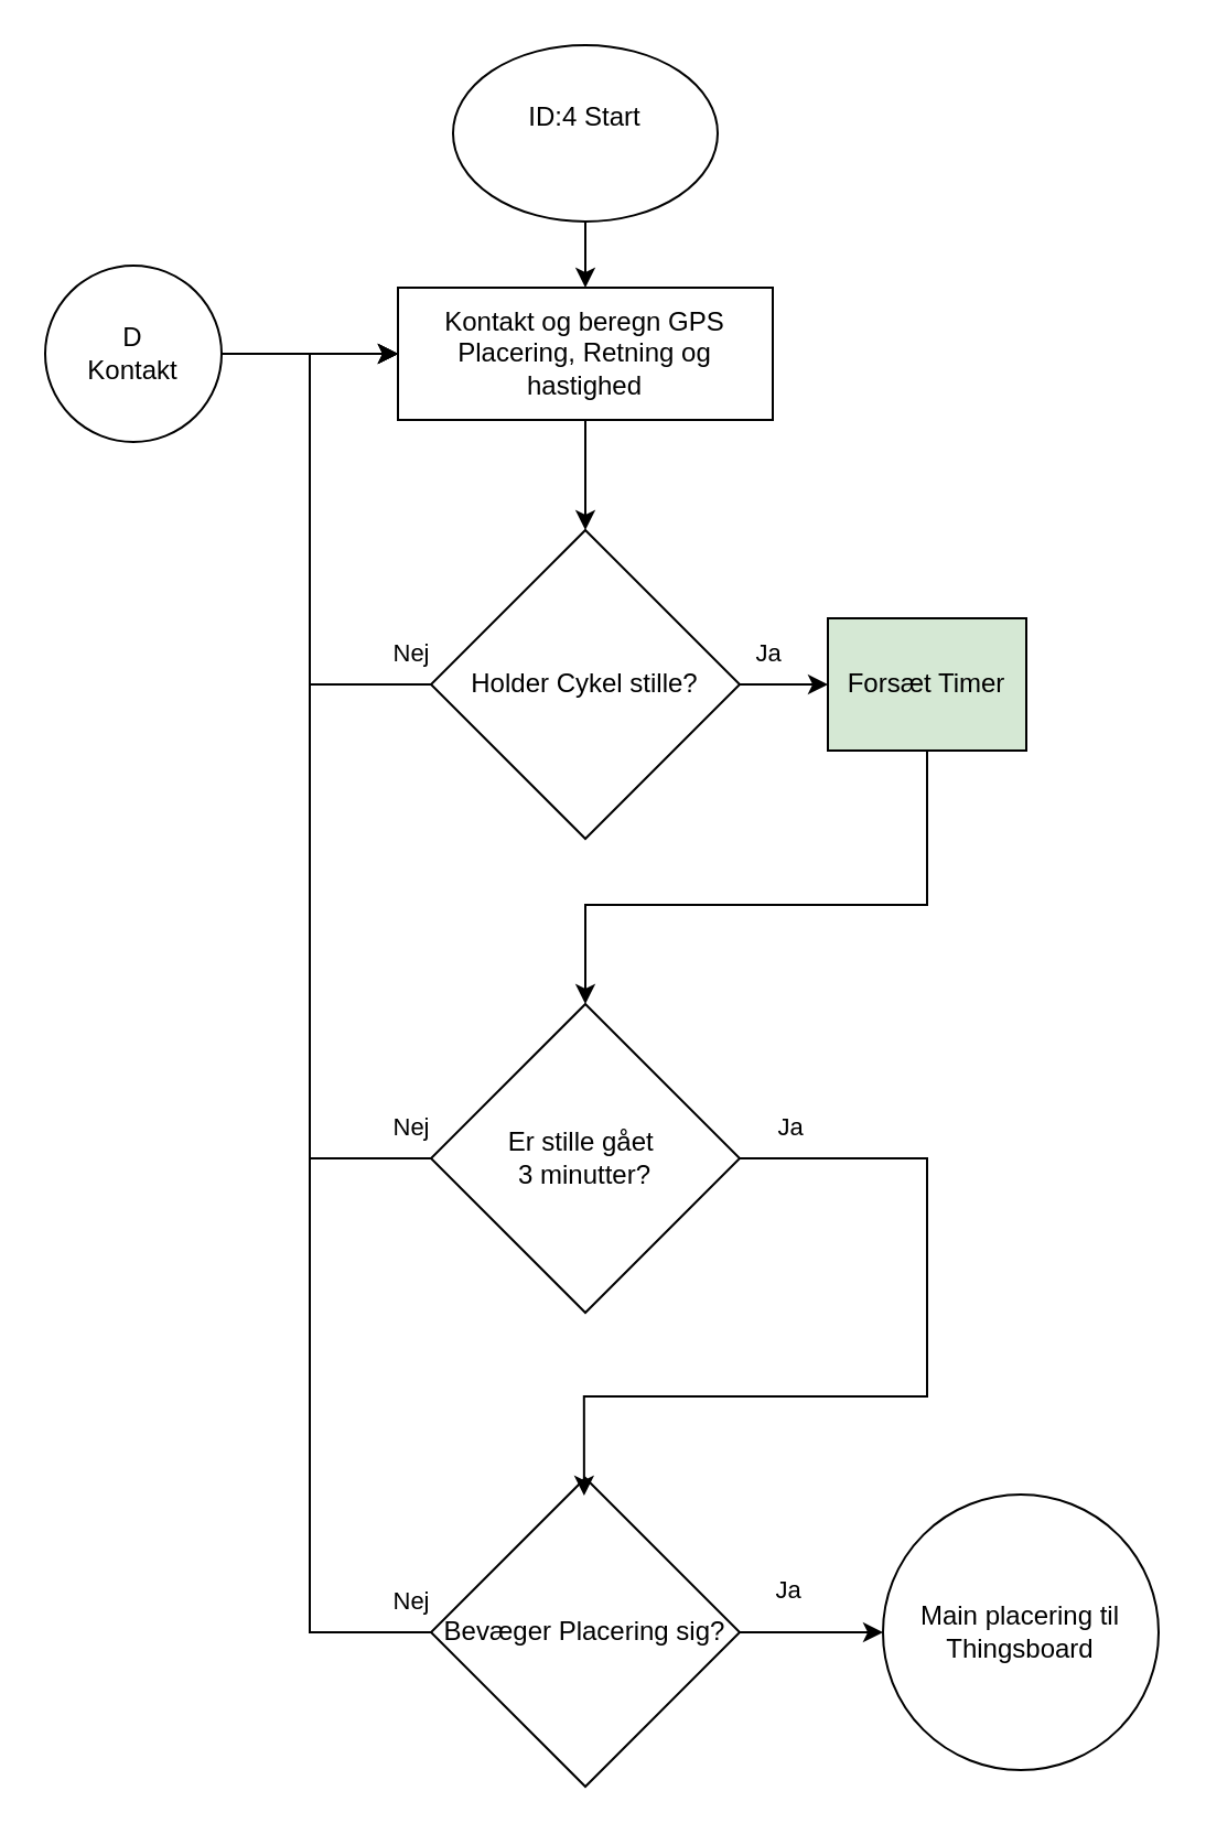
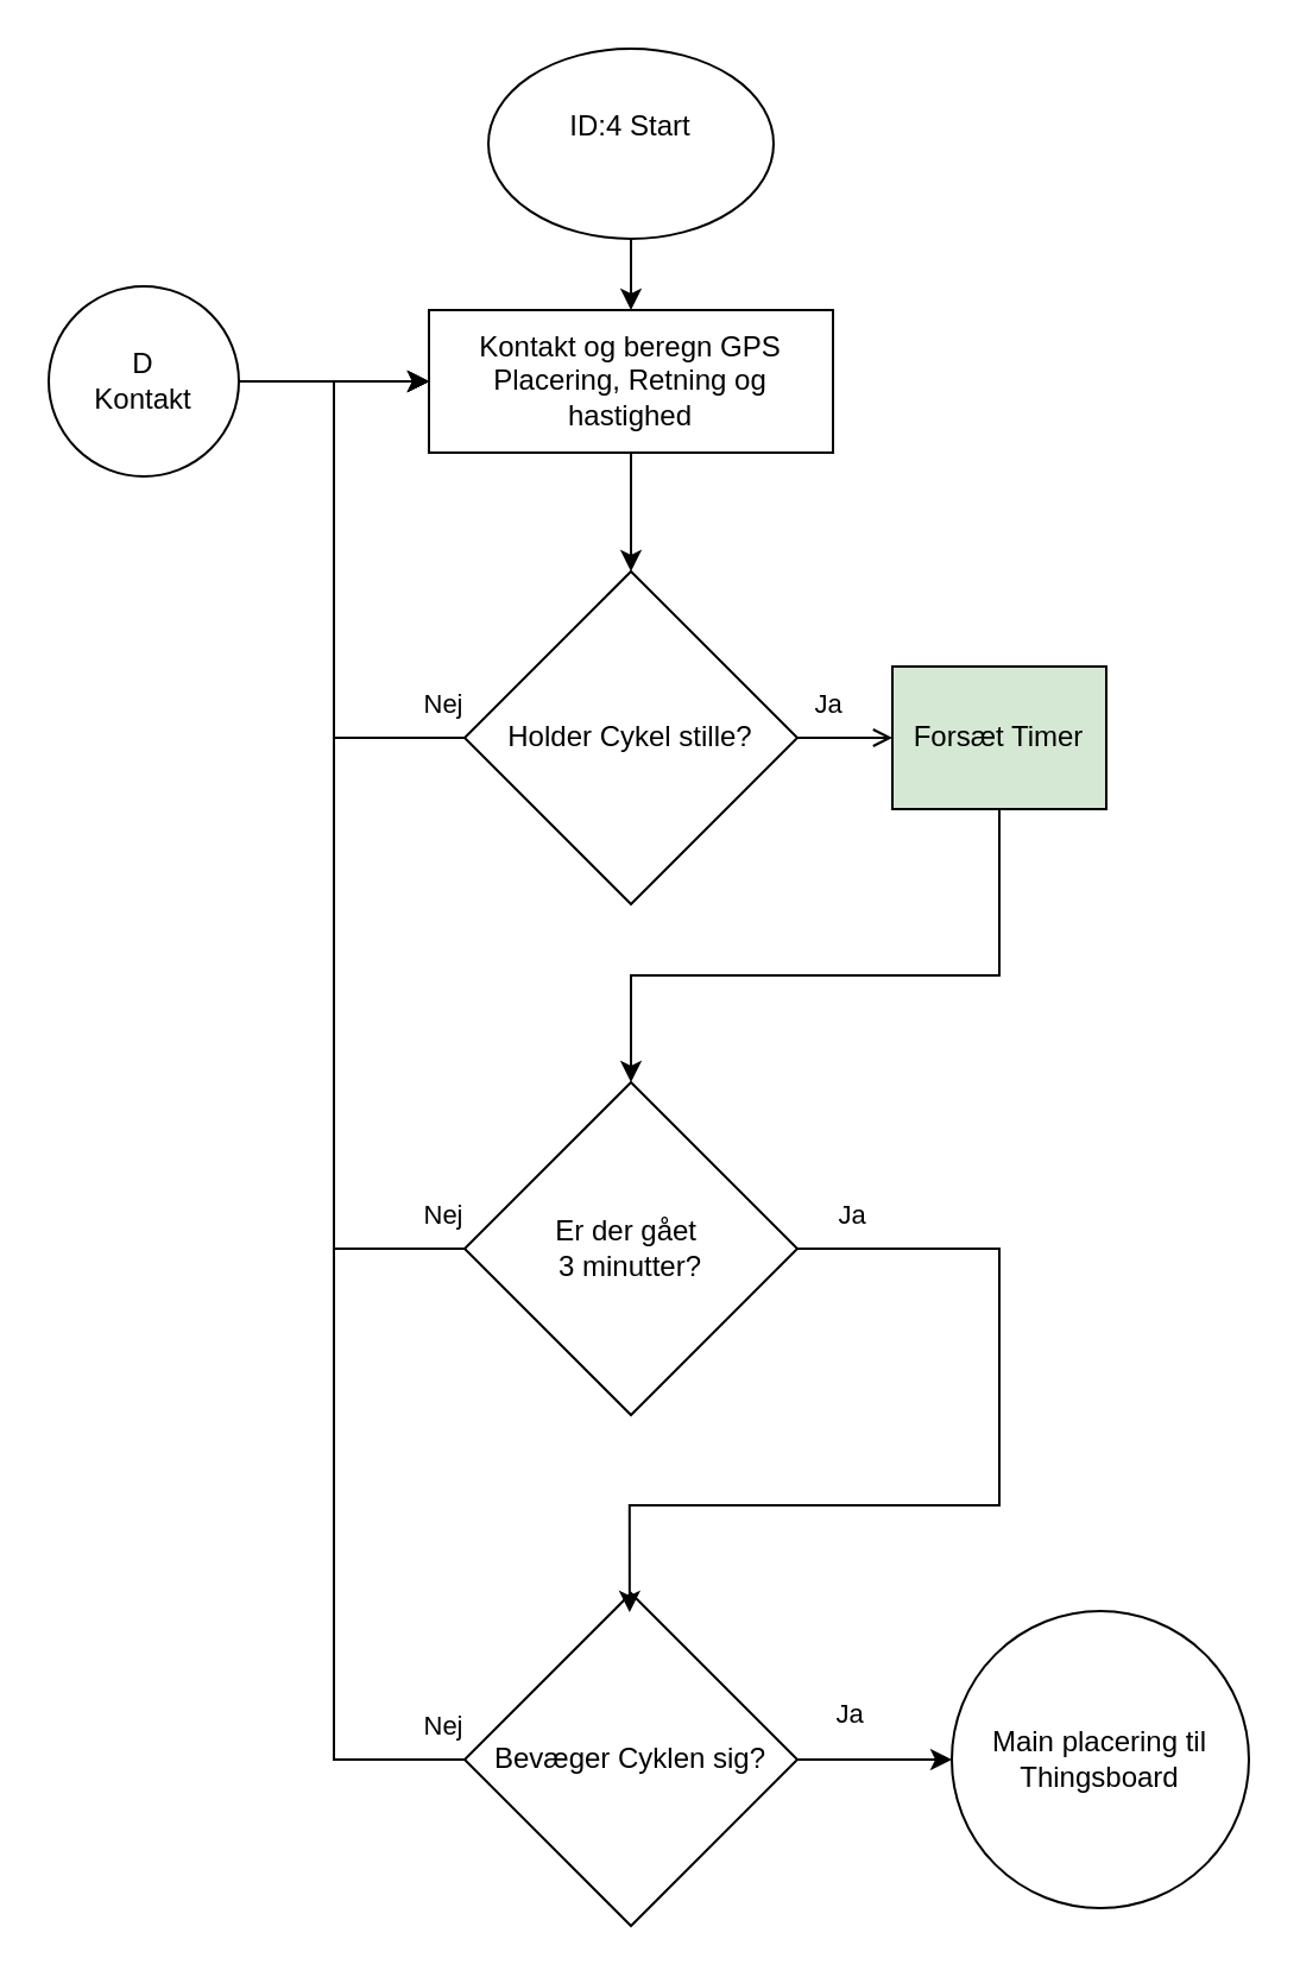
  <mxCell id="0" />
  <mxCell id="1" parent="0" />
  <mxCell id="2" value="" style="edgeStyle=orthogonalEdgeStyle;rounded=0;orthogonalLoop=1;jettySize=auto;html=1;" edge="1" parent="1" source="3" target="7"><mxGeometry relative="1" as="geometry" /></mxCell>
  <mxCell id="3" value="ID:4 Start&lt;div&gt;&lt;br&gt;&lt;/div&gt;" style="ellipse;whiteSpace=wrap;html=1;" vertex="1" parent="1"><mxGeometry x="205" y="20" width="120" height="80" as="geometry" /></mxCell>
  <mxCell id="4" style="edgeStyle=orthogonalEdgeStyle;rounded=0;orthogonalLoop=1;jettySize=auto;html=1;entryX=0;entryY=0.5;entryDx=0;entryDy=0;" edge="1" parent="1" source="5" target="7"><mxGeometry relative="1" as="geometry" /></mxCell>
  <mxCell id="5" value="&lt;span style=&quot;background-color: initial;&quot;&gt;D&lt;/span&gt;&lt;div&gt;&lt;span style=&quot;background-color: initial;&quot;&gt;Kontakt&lt;/span&gt;&lt;/div&gt;" style="ellipse;whiteSpace=wrap;html=1;aspect=fixed;" vertex="1" parent="1"><mxGeometry x="20" y="120" width="80" height="80" as="geometry" /></mxCell>
  <mxCell id="6" value="" style="edgeStyle=orthogonalEdgeStyle;rounded=0;orthogonalLoop=1;jettySize=auto;html=1;" edge="1" parent="1" source="7" target="23"><mxGeometry relative="1" as="geometry" /></mxCell>
  <mxCell id="7" value="Kontakt og beregn GPS Placering, Retning og hastighed" style="rounded=0;whiteSpace=wrap;html=1;" vertex="1" parent="1"><mxGeometry x="180" y="130" width="170" height="60" as="geometry" /></mxCell>
  <mxCell id="8" style="edgeStyle=orthogonalEdgeStyle;rounded=0;orthogonalLoop=1;jettySize=auto;html=1;entryX=0;entryY=0.5;entryDx=0;entryDy=0;" edge="1" parent="1" source="10" target="7"><mxGeometry relative="1" as="geometry"><Array as="points"><mxPoint x="140" y="525" /><mxPoint x="140" y="160" /></Array></mxGeometry></mxCell>
  <mxCell id="9" value="Nej" style="edgeLabel;html=1;align=center;verticalAlign=middle;resizable=0;points=[];" vertex="1" connectable="0" parent="8"><mxGeometry x="-0.852" y="1" relative="1" as="geometry"><mxPoint x="24" y="-16" as="offset" /></mxGeometry></mxCell>
- <mxCell id="10" value="Er stille gået&amp;nbsp;&lt;div&gt;3 minutter?&lt;/div&gt;" style="rhombus;whiteSpace=wrap;html=1;" vertex="1" parent="1"><mxGeometry x="195" y="455" width="140" height="140" as="geometry" /></mxCell>
+ <mxCell id="10" value="Er der gået&amp;nbsp;&lt;div&gt;3 minutter?&lt;/div&gt;" style="rhombus;whiteSpace=wrap;html=1;" vertex="1" parent="1"><mxGeometry x="195" y="455" width="140" height="140" as="geometry" /></mxCell>
  <mxCell id="11" style="edgeStyle=orthogonalEdgeStyle;rounded=0;orthogonalLoop=1;jettySize=auto;html=1;entryX=0.5;entryY=0;entryDx=0;entryDy=0;" edge="1" parent="1" source="12" target="10"><mxGeometry relative="1" as="geometry"><Array as="points"><mxPoint x="420" y="410" /><mxPoint x="265" y="410" /></Array></mxGeometry></mxCell>
  <mxCell id="12" value="Forsæt Timer" style="rounded=0;whiteSpace=wrap;html=1;fillColor=#d5e8d4;" vertex="1" parent="1"><mxGeometry x="375" y="280" width="90" height="60" as="geometry" /></mxCell>
  <mxCell id="13" style="edgeStyle=orthogonalEdgeStyle;rounded=0;orthogonalLoop=1;jettySize=auto;html=1;entryX=0;entryY=0.5;entryDx=0;entryDy=0;" edge="1" parent="1" source="17" target="18"><mxGeometry relative="1" as="geometry" /></mxCell>
  <mxCell id="14" value="Ja" style="edgeLabel;html=1;align=center;verticalAlign=middle;resizable=0;points=[];" vertex="1" connectable="0" parent="13"><mxGeometry x="-0.41" y="4" relative="1" as="geometry"><mxPoint x="2" y="-16" as="offset" /></mxGeometry></mxCell>
  <mxCell id="15" style="edgeStyle=orthogonalEdgeStyle;rounded=0;orthogonalLoop=1;jettySize=auto;html=1;entryX=0;entryY=0.5;entryDx=0;entryDy=0;" edge="1" parent="1" source="17" target="7"><mxGeometry relative="1" as="geometry"><Array as="points"><mxPoint x="140" y="740" /><mxPoint x="140" y="160" /></Array></mxGeometry></mxCell>
  <mxCell id="16" value="Nej" style="edgeLabel;html=1;align=center;verticalAlign=middle;resizable=0;points=[];" vertex="1" connectable="0" parent="15"><mxGeometry x="-0.917" y="3" relative="1" as="geometry"><mxPoint x="18" y="-18" as="offset" /></mxGeometry></mxCell>
- <mxCell id="17" value="Bevæger Placering sig?" style="rhombus;whiteSpace=wrap;html=1;" vertex="1" parent="1"><mxGeometry x="195" y="670" width="140" height="140" as="geometry" /></mxCell>
+ <mxCell id="17" value="Bevæger Cyklen sig?" style="rhombus;whiteSpace=wrap;html=1;" vertex="1" parent="1"><mxGeometry x="195" y="670" width="140" height="140" as="geometry" /></mxCell>
  <mxCell id="18" value="Main placering til Thingsboard" style="ellipse;whiteSpace=wrap;html=1;aspect=fixed;" vertex="1" parent="1"><mxGeometry x="400" y="677.5" width="125" height="125" as="geometry" /></mxCell>
  <mxCell id="19" style="edgeStyle=orthogonalEdgeStyle;rounded=0;orthogonalLoop=1;jettySize=auto;html=1;entryX=0;entryY=0.5;entryDx=0;entryDy=0;" edge="1" parent="1" source="23" target="7"><mxGeometry relative="1" as="geometry"><Array as="points"><mxPoint x="140" y="310" /><mxPoint x="140" y="160" /></Array></mxGeometry></mxCell>
  <mxCell id="20" value="Nej" style="edgeLabel;html=1;align=center;verticalAlign=middle;resizable=0;points=[];" vertex="1" connectable="0" parent="19"><mxGeometry x="-0.585" y="1" relative="1" as="geometry"><mxPoint x="41" y="-16" as="offset" /></mxGeometry></mxCell>
- <mxCell id="21" value="" style="edgeStyle=orthogonalEdgeStyle;rounded=0;orthogonalLoop=1;jettySize=auto;html=1;" edge="1" parent="1" source="23" target="12"><mxGeometry relative="1" as="geometry" /></mxCell>
+ <mxCell id="21" value="" style="edgeStyle=orthogonalEdgeStyle;rounded=0;orthogonalLoop=1;jettySize=auto;html=1;endArrow=open;" edge="1" parent="1" source="23" target="12"><mxGeometry relative="1" as="geometry" /></mxCell>
  <mxCell id="22" value="Ja" style="edgeLabel;html=1;align=center;verticalAlign=middle;resizable=0;points=[];" vertex="1" connectable="0" parent="21"><mxGeometry x="0.111" y="-5" relative="1" as="geometry"><mxPoint x="-10" y="-20" as="offset" /></mxGeometry></mxCell>
  <mxCell id="23" value="Holder Cykel stille?" style="rhombus;whiteSpace=wrap;html=1;" vertex="1" parent="1"><mxGeometry x="195" y="240" width="140" height="140" as="geometry" /></mxCell>
  <mxCell id="24" style="edgeStyle=orthogonalEdgeStyle;rounded=0;orthogonalLoop=1;jettySize=auto;html=1;entryX=0.496;entryY=0.057;entryDx=0;entryDy=0;entryPerimeter=0;" edge="1" parent="1" source="10" target="17"><mxGeometry relative="1" as="geometry"><Array as="points"><mxPoint x="420" y="525" /><mxPoint x="420" y="633" /><mxPoint x="264" y="633" /></Array></mxGeometry></mxCell>
  <mxCell id="25" value="Ja" style="edgeLabel;html=1;align=center;verticalAlign=middle;resizable=0;points=[];" vertex="1" connectable="0" parent="24"><mxGeometry x="-0.887" y="3" relative="1" as="geometry"><mxPoint y="-12" as="offset" /></mxGeometry></mxCell>
